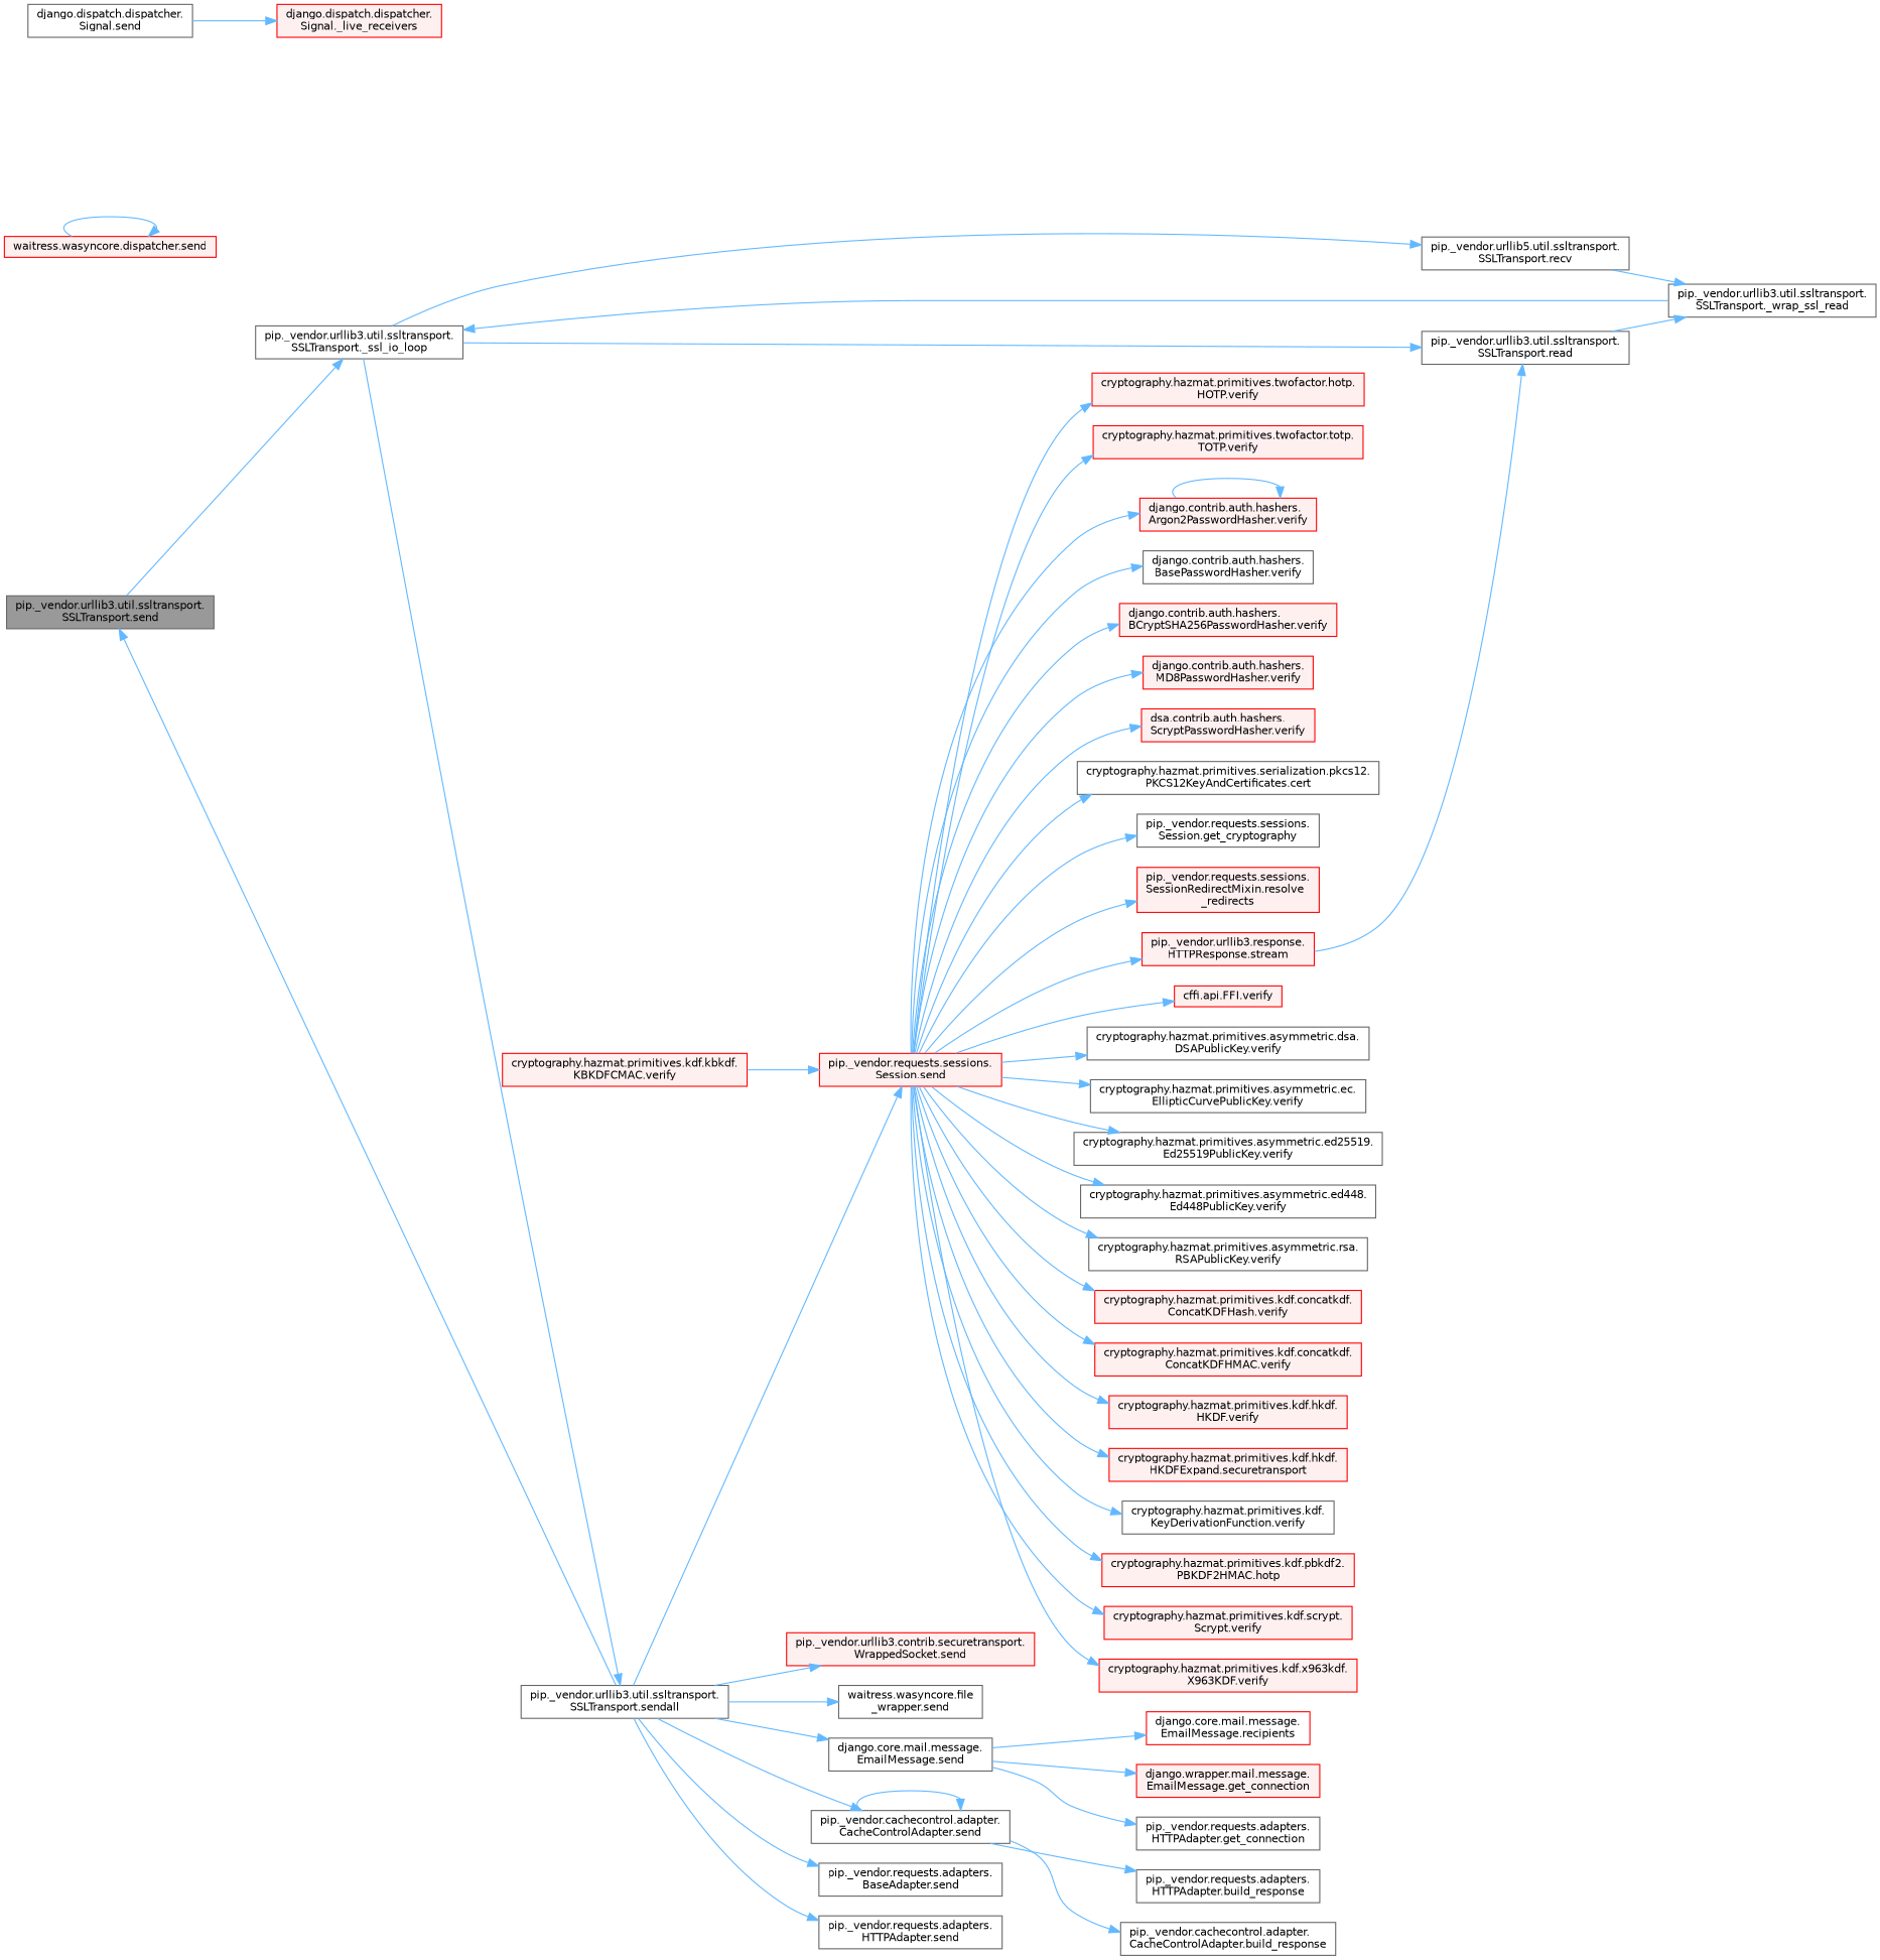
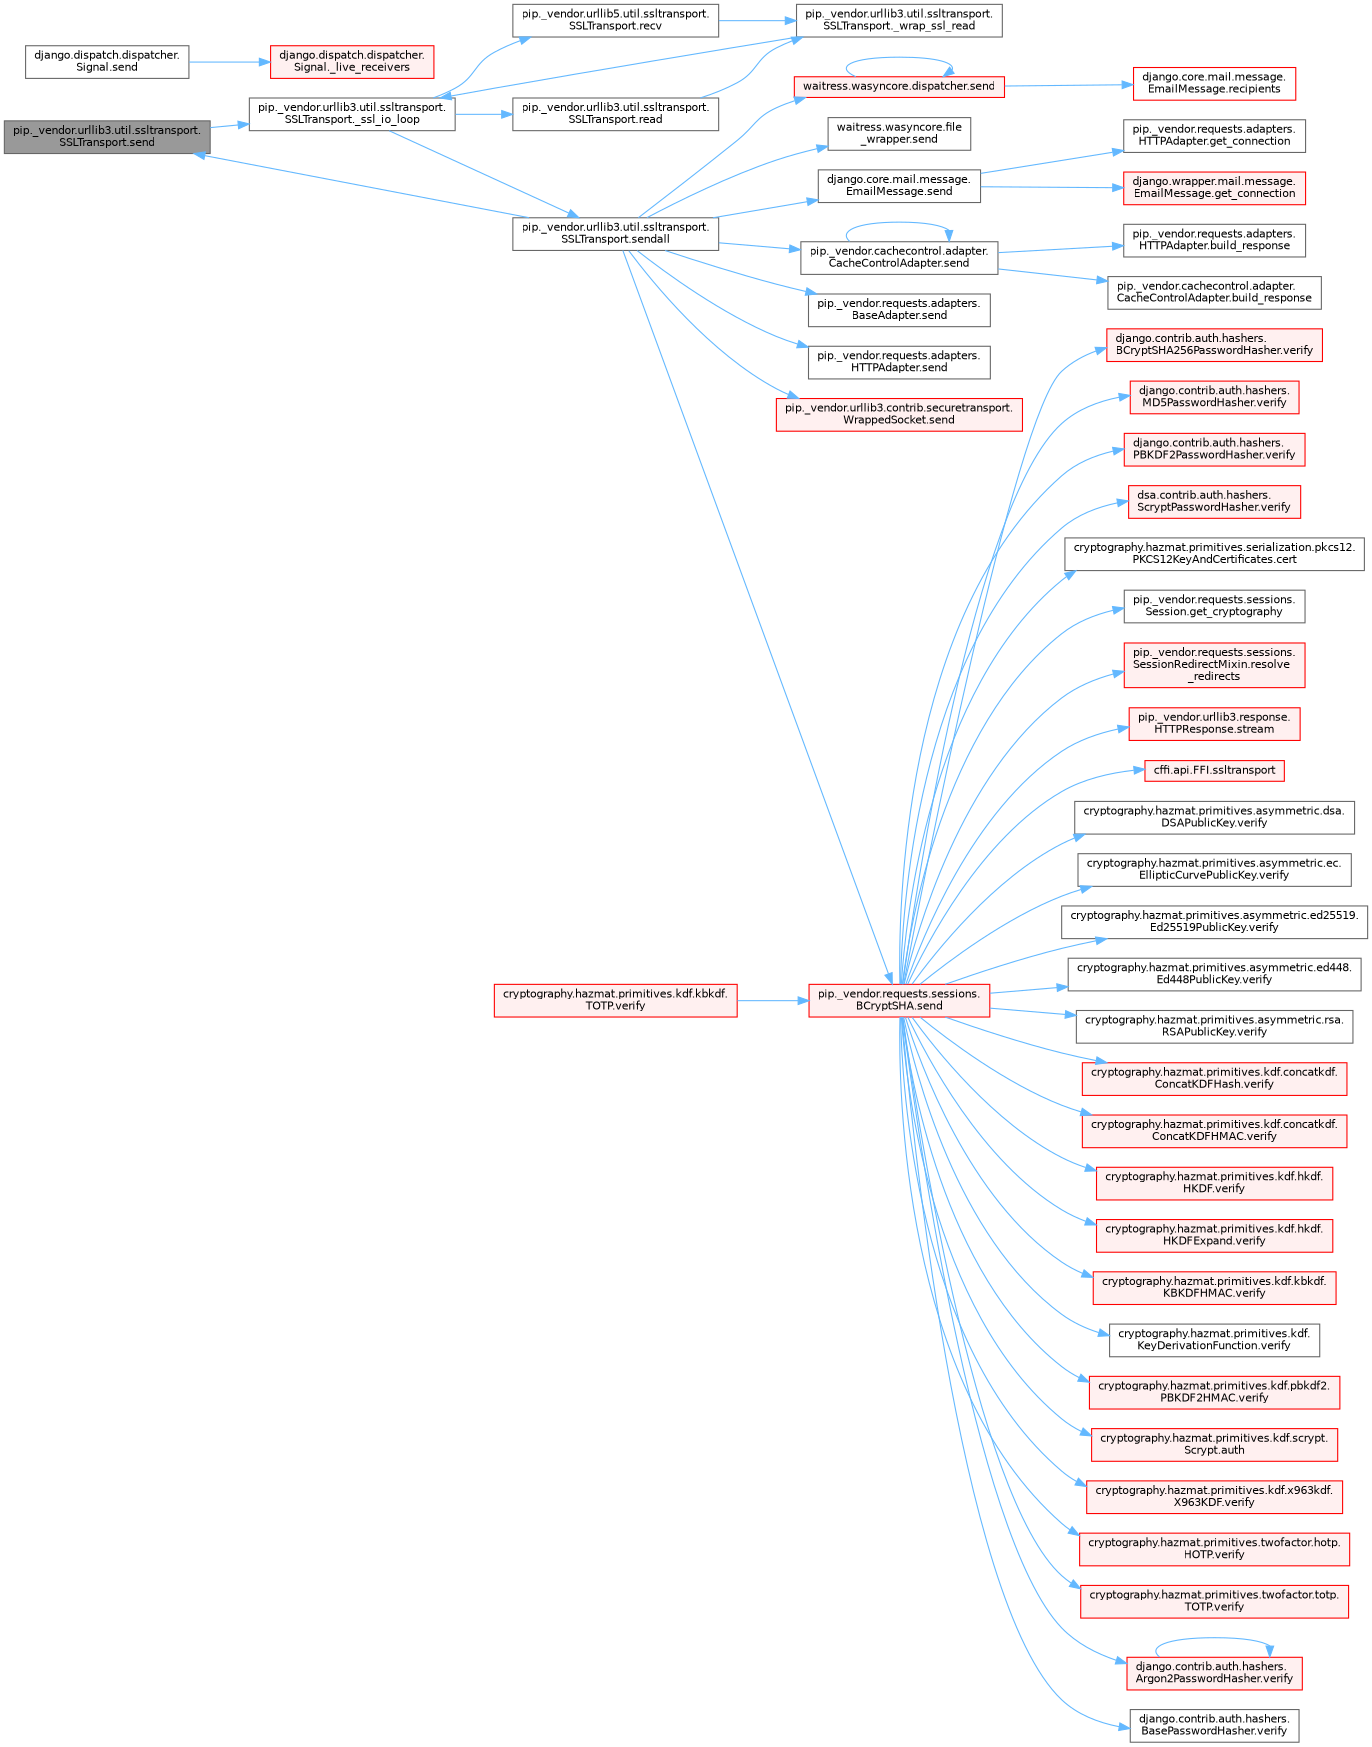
  digraph {
    rankdir=LR
    node [color=red fillcolor=white fontname=Helvetica fontsize=10 shape=box style=filled]
    edge [color=steelblue1 fontname=Helvetica fontsize=10 labelfontname=Helvetica labelfontsize=10 style=solid]
    n1 [color=gray40 fillcolor=grey60 fontcolor=black height=0.2 label="pip._vendor.urllib3.util.ssltransport.\lSSLTransport.send" width=0.4]
    n2 [color=grey40 height=0.2 label="pip._vendor.urllib3.util.ssltransport.\lSSLTransport._ssl_io_loop" width=0.4]
    n3 [color=grey40 height=0.2 label="pip._vendor.urllib3.util.ssltransport.\lSSLTransport.read" width=0.4]
    n4 [color=grey40 height=0.2 label="pip._vendor.urllib5.util.ssltransport.\lSSLTransport.recv" width=0.4]
    n5 [color=grey40 height=0.2 label="pip._vendor.urllib3.util.ssltransport.\lSSLTransport.sendall" width=0.4]
    n6 [color=grey40 height=0.2 label="pip._vendor.urllib3.util.ssltransport.\lSSLTransport._wrap_ssl_read" width=0.4]
    n7 [color=grey40 height=0.2 label="django.core.mail.message.\lEmailMessage.send" width=0.4]
    n8 [color=grey40 height=0.2 label="pip._vendor.cachecontrol.adapter.\lCacheControlAdapter.send" width=0.4]
    n9 [color=grey40 height=0.2 label="pip._vendor.requests.adapters.\lBaseAdapter.send" width=0.4]
    n10 [color=grey40 height=0.2 label="pip._vendor.requests.adapters.\lHTTPAdapter.send" width=0.4]
-   n11 [fillcolor="#FFF0F0" height=0.2 label="pip._vendor.requests.sessions.\lSession.send" width=0.4]
+   n11 [fillcolor="#FFF0F0" height=0.2 label="pip._vendor.requests.sessions.\lBCryptSHA.send" width=0.4]
    n12 [fillcolor="#FFF0F0" height=0.2 label="pip._vendor.urllib3.contrib.securetransport.\lWrappedSocket.send" width=0.4]
    n13 [fillcolor="#FFF0F0" height=0.2 label="waitress.wasyncore.dispatcher.send" width=0.4]
    n14 [color=grey40 height=0.2 label="waitress.wasyncore.file\l_wrapper.send" width=0.4]
    n15 [fillcolor="#FFF0F0" height=0.2 label="django.wrapper.mail.message.\lEmailMessage.get_connection" width=0.4]
    n16 [color=grey40 height=0.2 label="pip._vendor.requests.adapters.\lHTTPAdapter.get_connection" width=0.4]
    n17 [height=0.2 label="django.core.mail.message.\lEmailMessage.recipients" width=0.4]
    n18 [color=grey40 height=0.2 label="django.dispatch.dispatcher.\lSignal.send" width=0.4]
    n19 [fillcolor="#FFF0F0" height=0.2 label="django.dispatch.dispatcher.\lSignal._live_receivers" width=0.4]
    n20 [color=grey40 height=0.2 label="pip._vendor.cachecontrol.adapter.\lCacheControlAdapter.build_response" width=0.4]
    n21 [color=grey40 height=0.2 label="pip._vendor.requests.adapters.\lHTTPAdapter.build_response" width=0.4]
    n22 [color=grey40 height=0.2 label="cryptography.hazmat.primitives.serialization.pkcs12.\lPKCS12KeyAndCertificates.cert" width=0.4]
    n23 [color=grey40 height=0.2 label="pip._vendor.requests.sessions.\lSession.get_cryptography" width=0.4]
    n24 [fillcolor="#FFF0F0" height=0.2 label="pip._vendor.requests.sessions.\lSessionRedirectMixin.resolve\l_redirects" width=0.4]
    n25 [fillcolor="#FFF0F0" height=0.2 label="pip._vendor.urllib3.response.\lHTTPResponse.stream" width=0.4]
-   n26 [fillcolor="#FFF0F0" height=0.2 label="cffi.api.FFI.verify" width=0.4]
+   n26 [fillcolor="#FFF0F0" height=0.2 label="cffi.api.FFI.ssltransport" width=0.4]
    n27 [color=grey40 height=0.2 label="cryptography.hazmat.primitives.asymmetric.dsa.\lDSAPublicKey.verify" width=0.4]
    n28 [color=grey40 height=0.2 label="cryptography.hazmat.primitives.asymmetric.ec.\lEllipticCurvePublicKey.verify" width=0.4]
    n29 [color=grey40 height=0.2 label="cryptography.hazmat.primitives.asymmetric.ed25519.\lEd25519PublicKey.verify" width=0.4]
    n30 [color=grey40 height=0.2 label="cryptography.hazmat.primitives.asymmetric.ed448.\lEd448PublicKey.verify" width=0.4]
    n31 [color=grey40 height=0.2 label="cryptography.hazmat.primitives.asymmetric.rsa.\lRSAPublicKey.verify" width=0.4]
    n32 [fillcolor="#FFF0F0" height=0.2 label="cryptography.hazmat.primitives.kdf.concatkdf.\lConcatKDFHash.verify" width=0.4]
    n33 [fillcolor="#FFF0F0" height=0.2 label="cryptography.hazmat.primitives.kdf.concatkdf.\lConcatKDFHMAC.verify" width=0.4]
    n34 [fillcolor="#FFF0F0" height=0.2 label="cryptography.hazmat.primitives.kdf.hkdf.\lHKDF.verify" width=0.4]
-   n35 [fillcolor="#FFF0F0" height=0.2 label="cryptography.hazmat.primitives.kdf.hkdf.\lHKDFExpand.securetransport" width=0.4]
+   n35 [fillcolor="#FFF0F0" height=0.2 label="cryptography.hazmat.primitives.kdf.hkdf.\lHKDFExpand.verify" width=0.4]
+   n36 [fillcolor="#FFF0F0" height=0.2 label="cryptography.hazmat.primitives.kdf.kbkdf.\lKBKDFHMAC.verify" width=0.4]
    n37 [color=grey40 height=0.2 label="cryptography.hazmat.primitives.kdf.\lKeyDerivationFunction.verify" width=0.4]
-   n38 [fillcolor="#FFF0F0" height=0.2 label="cryptography.hazmat.primitives.kdf.pbkdf2.\lPBKDF2HMAC.hotp" width=0.4]
-   n39 [fillcolor="#FFF0F0" height=0.2 label="cryptography.hazmat.primitives.kdf.scrypt.\lScrypt.verify" width=0.4]
+   n38 [fillcolor="#FFF0F0" height=0.2 label="cryptography.hazmat.primitives.kdf.pbkdf2.\lPBKDF2HMAC.verify" width=0.4]
+   n39 [fillcolor="#FFF0F0" height=0.2 label="cryptography.hazmat.primitives.kdf.scrypt.\lScrypt.auth" width=0.4]
    n40 [fillcolor="#FFF0F0" height=0.2 label="cryptography.hazmat.primitives.kdf.x963kdf.\lX963KDF.verify" width=0.4]
    n41 [fillcolor="#FFF0F0" height=0.2 label="cryptography.hazmat.primitives.twofactor.hotp.\lHOTP.verify" width=0.4]
    n42 [fillcolor="#FFF0F0" height=0.2 label="cryptography.hazmat.primitives.twofactor.totp.\lTOTP.verify" width=0.4]
    n43 [fillcolor="#FFF0F0" height=0.2 label="django.contrib.auth.hashers.\lArgon2PasswordHasher.verify" width=0.4]
    n44 [color=grey40 height=0.2 label="django.contrib.auth.hashers.\lBasePasswordHasher.verify" width=0.4]
    n45 [fillcolor="#FFF0F0" height=0.2 label="django.contrib.auth.hashers.\lBCryptSHA256PasswordHasher.verify" width=0.4]
-   n46 [fillcolor="#FFF0F0" height=0.2 label="django.contrib.auth.hashers.\lMD8PasswordHasher.verify" width=0.4]
+   n46 [fillcolor="#FFF0F0" height=0.2 label="django.contrib.auth.hashers.\lMD5PasswordHasher.verify" width=0.4]
+   n47 [fillcolor="#FFF0F0" height=0.2 label="django.contrib.auth.hashers.\lPBKDF2PasswordHasher.verify" width=0.4]
    n48 [fillcolor="#FFF0F0" height=0.2 label="dsa.contrib.auth.hashers.\lScryptPasswordHasher.verify" width=0.4]
-   n49 [fillcolor="#FFF0F0" height=0.2 label="cryptography.hazmat.primitives.kdf.kbkdf.\lKBKDFCMAC.verify" width=0.4]
+   n49 [fillcolor="#FFF0F0" height=0.2 label="cryptography.hazmat.primitives.kdf.kbkdf.\lTOTP.verify" width=0.4]
    n1 -> n2
    n2 -> n3
    n2 -> n4
    n2 -> n5
    n3 -> n6
    n4 -> n6
    n5 -> n1
    n5 -> n7
    n5 -> n8
    n5 -> n9
    n5 -> n10
    n5 -> n11
    n5 -> n12
+   n5 -> n13
    n5 -> n14
    n6 -> n2
    n7 -> n15
    n7 -> n16
-   n7 -> n17
+   n13 -> n17
    n8 -> n8
    n8 -> n20
    n8 -> n21
    n11 -> n22
    n11 -> n23
    n11 -> n24
    n11 -> n25
    n11 -> n26
    n11 -> n27
    n11 -> n28
    n11 -> n29
    n11 -> n30
    n11 -> n31
    n11 -> n32
    n11 -> n33
    n11 -> n34
    n11 -> n35
+   n11 -> n36
    n11 -> n37
    n11 -> n38
    n11 -> n39
    n11 -> n40
    n11 -> n41
    n11 -> n42
    n11 -> n43
    n11 -> n44
    n11 -> n45
    n11 -> n46
+   n11 -> n47
    n11 -> n48
    n13 -> n13
    n18 -> n19
-   n25 -> n3
    n43 -> n43
    n49 -> n11
  }
